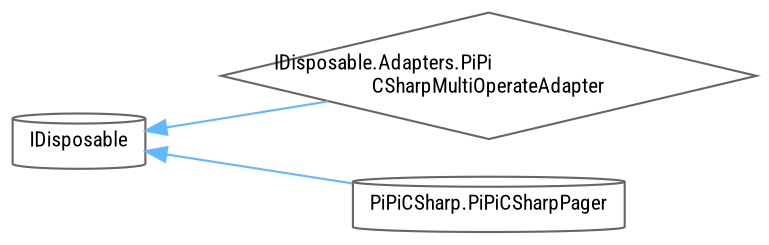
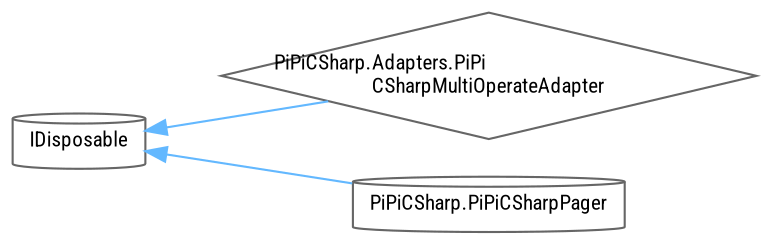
  digraph {
    fontname="Roboto Condensed"
    rankdir=LR
    node [color=gray40 fillcolor=white fontname="Roboto Condensed" fontsize=10 shape=cylinder style=filled]
    edge [color=steelblue1 dir=back fontname="Roboto Condensed" fontsize=10 labelfontname=Helvetica labelfontsize=10 style=solid]
    n1 [height=0.2 label=IDisposable width=0.4]
-   n2 [height=0.2 label="IDisposable.Adapters.PiPi\lCSharpMultiOperateAdapter" shape=diamond width=0.4]
+   n2 [height=0.2 label="PiPiCSharp.Adapters.PiPi\lCSharpMultiOperateAdapter" shape=diamond width=0.4]
    n3 [height=0.2 label="PiPiCSharp.PiPiCSharpPager" width=0.4]
    n1 -> n2
    n1 -> n3
  }
